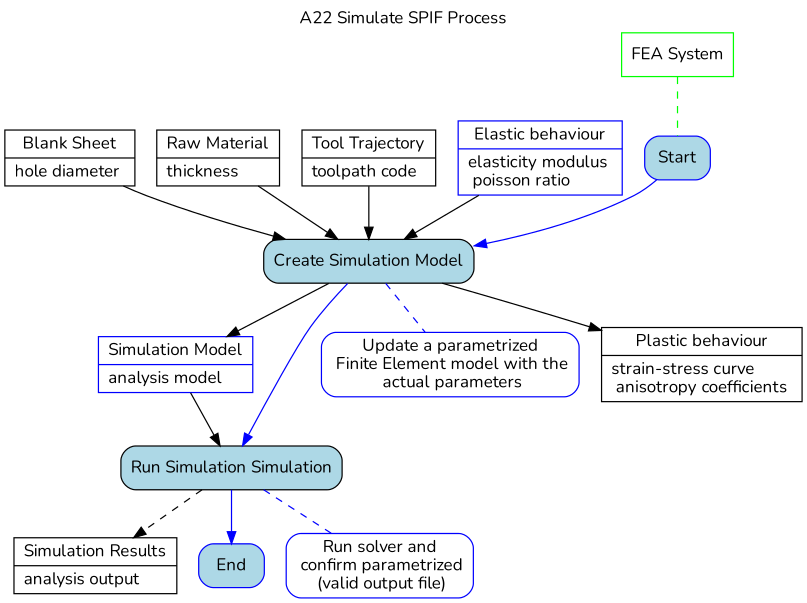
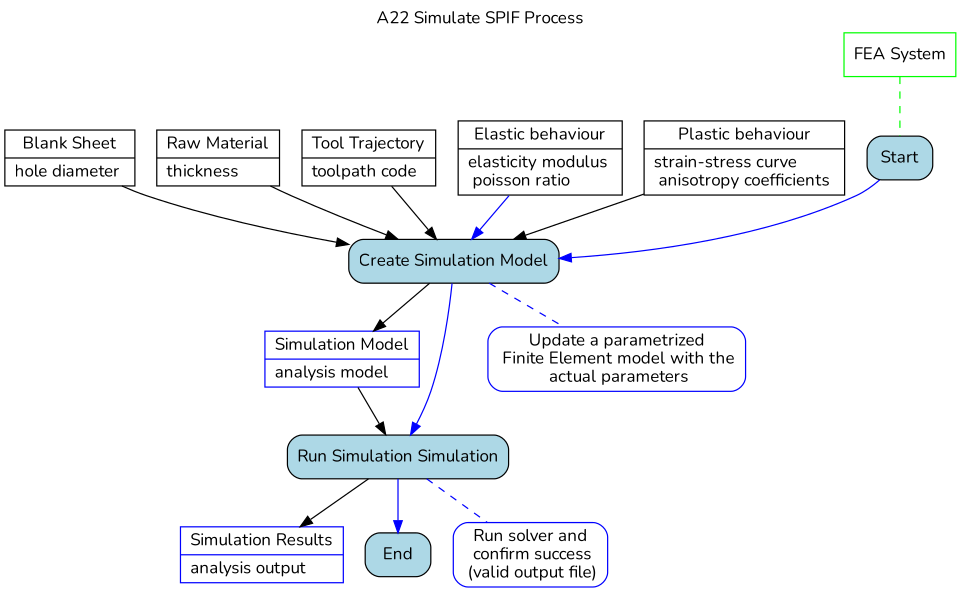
  digraph {
    fontname=Nunito
    label="A22 Simulate SPIF Process"
    labelloc=t
    node [color=black fillcolor=white fontname=Nunito shape=record style=filled]
    edge [color=black dir=forward fontcolor=black fontname=Nunito style=solid]
    n1 [label="{Blank Sheet | hole diameter \l}"]
    n2 [fillcolor=lightblue label="Create Simulation Model" shape=box style="filled, rounded"]
    n3 [color=blue label="{Simulation Model | analysis model \l}"]
    n4 [fillcolor=lightblue label="Run Simulation Simulation" shape=box style="filled, rounded"]
    n5 [color=blue label="Update a parametrized\n Finite Element model with the\n actual parameters" shape=box style="filled, rounded"]
    n6 [label="{Raw Material | thickness \l}"]
    n7 [label="{Tool Trajectory | toolpath code \l}"]
-   n8 [label="{Simulation Results | analysis output \l}"]
-   End [color=blue fillcolor=lightblue shape=box style="filled, rounded"]
-   n10 [color=blue label="Run solver and\n confirm parametrized\n (valid output file)" shape=box style="filled, rounded"]
-   n11 [color=blue label="{Elastic behaviour | elasticity modulus \l poisson ratio \l}"]
+   n8 [color=blue label="{Simulation Results | analysis output \l}"]
+   End [fillcolor=lightblue shape=box style="filled, rounded"]
+   n10 [color=blue label="Run solver and\n confirm success\n (valid output file)" shape=box style="filled, rounded"]
+   n11 [label="{Elastic behaviour | elasticity modulus \l poisson ratio \l}"]
    n12 [label="{Plastic behaviour | strain-stress curve \l anisotropy coefficients \l}"]
    n13 [color=green label="FEA System" shape=box]
-   Start [color=blue fillcolor=lightblue shape=box style="filled, rounded"]
+   Start [fillcolor=lightblue shape=box style="filled, rounded"]
    n1 -> n2
    n2 -> n3
    n2 -> n4 [color=blue fontcolor=blue]
    n2 -> n5 [color=blue dir=none style=dashed fontcolor=""]
    n3 -> n4
-   n4 -> n8 [style=dashed]
+   n4 -> n8
    n4 -> End [color=blue fontcolor=blue]
    n4 -> n10 [color=blue dir=none style=dashed fontcolor=""]
    n6 -> n2
    n7 -> n2
-   n11 -> n2
-   n2 -> n12
+   n11 -> n2 [color=blue]
+   n12 -> n2
    n13 -> Start [color=green dir=none fontcolor=blue style=dashed]
    Start -> n2 [color=blue fontcolor=blue]
  }
